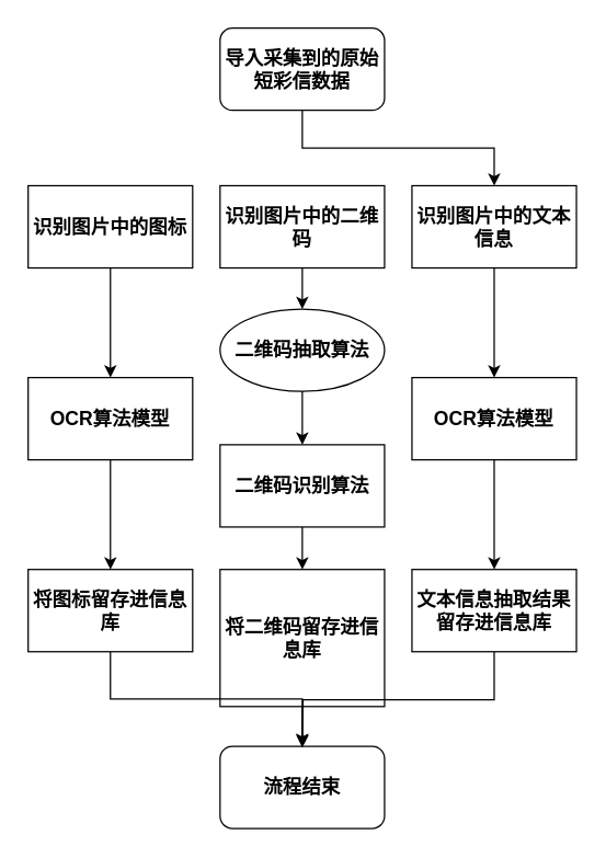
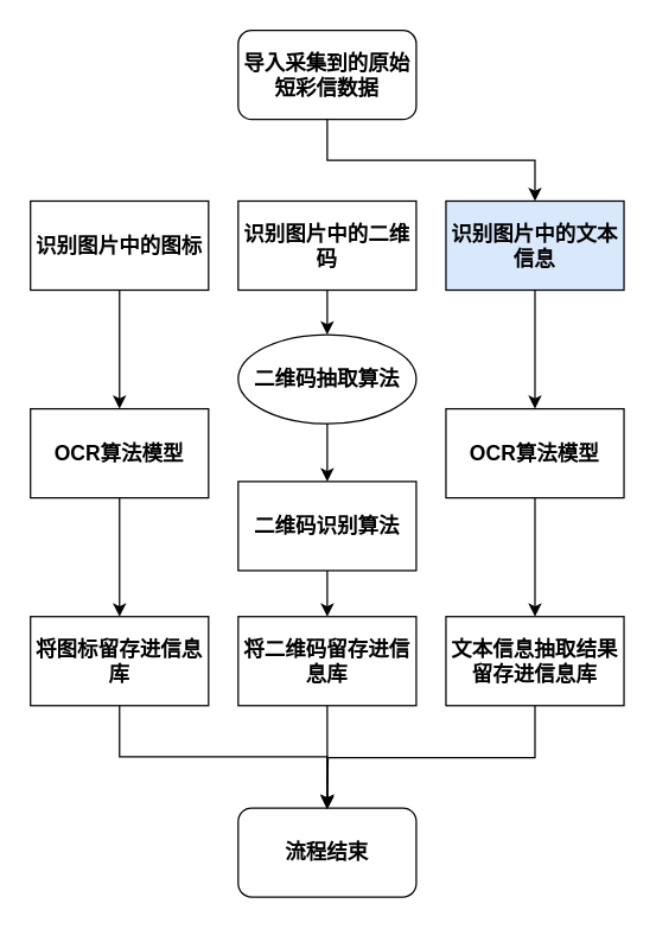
  <mxCell id="0" />
  <mxCell id="1" parent="0" />
  <mxCell id="2" style="edgeStyle=orthogonalEdgeStyle;rounded=0;orthogonalLoop=1;jettySize=auto;html=1;exitX=0.5;exitY=1;exitDx=0;exitDy=0;entryX=0.5;entryY=0;entryDx=0;entryDy=0;" edge="1" parent="1" source="3" target="10"><mxGeometry relative="1" as="geometry" /></mxCell>
  <mxCell id="3" value="导入采集到的原始短彩信数据" style="rounded=1;whiteSpace=wrap;html=1;fontSize=14;fontStyle=1" vertex="1" parent="1"><mxGeometry x="160" y="20" width="120" height="60" as="geometry" /></mxCell>
  <mxCell id="4" value="流程结束" style="rounded=1;whiteSpace=wrap;html=1;fontSize=14;fontStyle=1" vertex="1" parent="1"><mxGeometry x="160" y="544" width="120" height="60" as="geometry" /></mxCell>
  <mxCell id="5" value="" style="edgeStyle=orthogonalEdgeStyle;rounded=0;orthogonalLoop=1;jettySize=auto;html=1;" edge="1" parent="1" source="24" target="16"><mxGeometry relative="1" as="geometry" /></mxCell>
  <mxCell id="6" value="识别图片中的图标" style="rounded=0;whiteSpace=wrap;html=1;fontSize=14;fontStyle=1" vertex="1" parent="1"><mxGeometry x="20" y="135" width="120" height="60" as="geometry" /></mxCell>
  <mxCell id="7" style="edgeStyle=orthogonalEdgeStyle;rounded=0;orthogonalLoop=1;jettySize=auto;html=1;exitX=0.5;exitY=1;exitDx=0;exitDy=0;entryX=0.5;entryY=0;entryDx=0;entryDy=0;" edge="1" parent="1" source="8" target="18"><mxGeometry relative="1" as="geometry" /></mxCell>
  <mxCell id="8" value="识别图片中的二维码" style="rounded=0;whiteSpace=wrap;html=1;fontSize=14;fontStyle=1" vertex="1" parent="1"><mxGeometry x="160" y="135" width="120" height="60" as="geometry" /></mxCell>
  <mxCell id="9" value="" style="edgeStyle=orthogonalEdgeStyle;rounded=0;orthogonalLoop=1;jettySize=auto;html=1;" edge="1" parent="1" source="22" target="14"><mxGeometry relative="1" as="geometry" /></mxCell>
- <mxCell id="10" value="识别图片中的文本信息" style="rounded=0;whiteSpace=wrap;html=1;fontSize=14;fontStyle=1" vertex="1" parent="1"><mxGeometry x="300" y="135" width="120" height="60" as="geometry" /></mxCell>
+ <mxCell id="10" value="识别图片中的文本信息" style="rounded=0;whiteSpace=wrap;html=1;fontSize=14;fontStyle=1;fillColor=#dae8fc;" vertex="1" parent="1"><mxGeometry x="300" y="135" width="120" height="60" as="geometry" /></mxCell>
  <mxCell id="11" style="edgeStyle=orthogonalEdgeStyle;rounded=0;orthogonalLoop=1;jettySize=auto;html=1;exitX=0.5;exitY=1;exitDx=0;exitDy=0;entryX=0.5;entryY=0;entryDx=0;entryDy=0;" edge="1" parent="1" source="12" target="4"><mxGeometry relative="1" as="geometry"><mxPoint x="220" y="535" as="targetPoint" /></mxGeometry></mxCell>
- <mxCell id="12" value="将二维码留存进信息库" style="rounded=0;whiteSpace=wrap;html=1;fontSize=14;fontStyle=1" vertex="1" parent="1"><mxGeometry x="160" y="415" width="120" height="100" as="geometry" /></mxCell>
+ <mxCell id="12" value="将二维码留存进信息库" style="rounded=0;whiteSpace=wrap;html=1;fontSize=14;fontStyle=1" vertex="1" parent="1"><mxGeometry x="160" y="415" width="120" height="60" as="geometry" /></mxCell>
  <mxCell id="13" style="edgeStyle=orthogonalEdgeStyle;rounded=0;orthogonalLoop=1;jettySize=auto;html=1;exitX=0.5;exitY=1;exitDx=0;exitDy=0;" edge="1" parent="1" source="14"><mxGeometry relative="1" as="geometry"><mxPoint x="220" y="545" as="targetPoint" /></mxGeometry></mxCell>
  <mxCell id="14" value="文本信息抽取结果留存进信息库" style="rounded=0;whiteSpace=wrap;html=1;fontSize=14;fontStyle=1" vertex="1" parent="1"><mxGeometry x="300" y="415" width="120" height="60" as="geometry" /></mxCell>
  <mxCell id="15" style="edgeStyle=orthogonalEdgeStyle;rounded=0;orthogonalLoop=1;jettySize=auto;html=1;exitX=0.5;exitY=1;exitDx=0;exitDy=0;entryX=0.5;entryY=0;entryDx=0;entryDy=0;" edge="1" parent="1" source="16" target="4"><mxGeometry relative="1" as="geometry" /></mxCell>
  <mxCell id="16" value="将图标留存进信息库" style="rounded=0;whiteSpace=wrap;html=1;fontSize=14;fontStyle=1" vertex="1" parent="1"><mxGeometry x="20" y="415" width="120" height="60" as="geometry" /></mxCell>
  <mxCell id="17" style="edgeStyle=orthogonalEdgeStyle;rounded=0;orthogonalLoop=1;jettySize=auto;html=1;exitX=0.5;exitY=1;exitDx=0;exitDy=0;entryX=0.5;entryY=0;entryDx=0;entryDy=0;" edge="1" parent="1" source="18" target="20"><mxGeometry relative="1" as="geometry" /></mxCell>
  <mxCell id="18" value="二维码抽取算法" style="ellipse;whiteSpace=wrap;html=1;fontSize=14;fontStyle=1;" vertex="1" parent="1"><mxGeometry x="160" y="225" width="120" height="60" as="geometry" /></mxCell>
  <mxCell id="19" style="edgeStyle=orthogonalEdgeStyle;rounded=0;orthogonalLoop=1;jettySize=auto;html=1;exitX=0.5;exitY=1;exitDx=0;exitDy=0;entryX=0.5;entryY=0;entryDx=0;entryDy=0;" edge="1" parent="1" source="20" target="12"><mxGeometry relative="1" as="geometry" /></mxCell>
  <mxCell id="20" value="二维码识别算法" style="rounded=0;whiteSpace=wrap;html=1;fontSize=14;fontStyle=1" vertex="1" parent="1"><mxGeometry x="160" y="324" width="120" height="60" as="geometry" /></mxCell>
  <mxCell id="21" value="" style="edgeStyle=orthogonalEdgeStyle;rounded=0;orthogonalLoop=1;jettySize=auto;html=1;" edge="1" parent="1" source="10" target="22"><mxGeometry relative="1" as="geometry"><mxPoint x="360" y="195" as="sourcePoint" /><mxPoint x="360" y="415" as="targetPoint" /></mxGeometry></mxCell>
  <mxCell id="22" value="OCR算法模型" style="rounded=0;whiteSpace=wrap;html=1;fontSize=14;fontStyle=1" vertex="1" parent="1"><mxGeometry x="300" y="275" width="120" height="60" as="geometry" /></mxCell>
  <mxCell id="23" value="" style="edgeStyle=orthogonalEdgeStyle;rounded=0;orthogonalLoop=1;jettySize=auto;html=1;" edge="1" parent="1" source="6" target="24"><mxGeometry relative="1" as="geometry"><mxPoint x="80" y="195" as="sourcePoint" /><mxPoint x="80" y="415" as="targetPoint" /></mxGeometry></mxCell>
  <mxCell id="24" value="OCR算法模型" style="rounded=0;whiteSpace=wrap;html=1;fontSize=14;fontStyle=1" vertex="1" parent="1"><mxGeometry x="20" y="275" width="120" height="60" as="geometry" /></mxCell>
